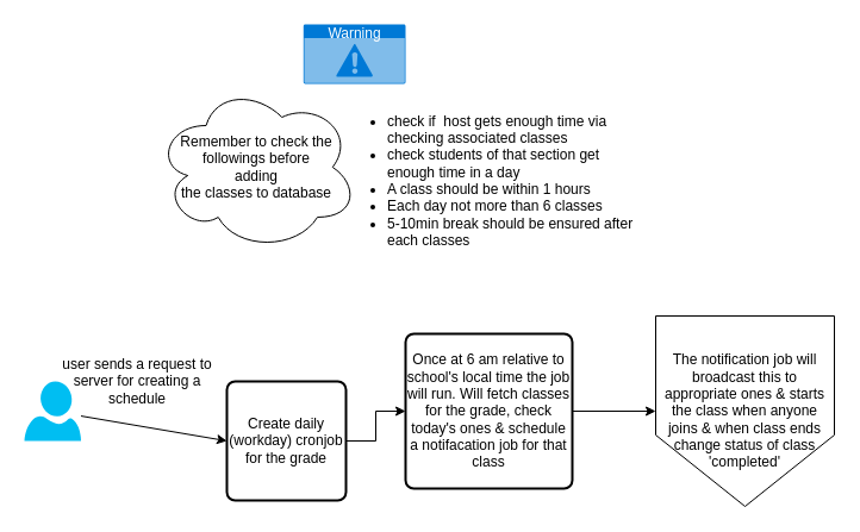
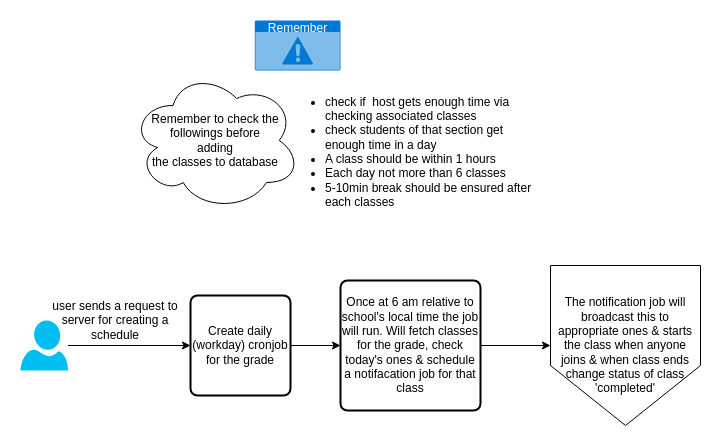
  <mxCell id="0" />
  <mxCell id="1" parent="0" />
  <mxCell id="2" value="" style="verticalLabelPosition=bottom;html=1;verticalAlign=top;align=center;strokeColor=none;fillColor=#00BEF2;shape=mxgraph.azure.user;" parent="1" vertex="1"><mxGeometry x="20" y="320" width="47.5" height="50" as="geometry" /></mxCell>
  <mxCell id="3" value="" style="endArrow=classic;html=1;entryX=0;entryY=0.5;entryDx=0;entryDy=0;" parent="1" source="2" target="6" edge="1"><mxGeometry width="50" height="50" relative="1" as="geometry"><mxPoint x="80" y="380" as="sourcePoint" /><mxPoint x="160" y="345" as="targetPoint" /></mxGeometry></mxCell>
  <mxCell id="4" value="user sends a request to server for creating a schedule" style="text;html=1;strokeColor=none;fillColor=none;align=center;verticalAlign=middle;whiteSpace=wrap;rounded=0;" parent="1" vertex="1"><mxGeometry x="50" y="300" width="130" height="40" as="geometry" /></mxCell>
  <mxCell id="5" style="edgeStyle=orthogonalEdgeStyle;rounded=0;orthogonalLoop=1;jettySize=auto;html=1;" parent="1" source="6" target="8" edge="1"><mxGeometry relative="1" as="geometry" /></mxCell>
- <mxCell id="6" value="Create daily (workday) cronjob for the grade" style="rounded=1;whiteSpace=wrap;html=1;absoluteArcSize=1;arcSize=14;strokeWidth=2;" parent="1" vertex="1"><mxGeometry x="190" y="320" width="100" height="100" as="geometry" /></mxCell>
+ <mxCell id="6" value="Create daily (workday) cronjob for the grade" style="rounded=1;whiteSpace=wrap;html=1;absoluteArcSize=1;arcSize=14;strokeWidth=2;" parent="1" vertex="1"><mxGeometry x="190" y="295" width="100" height="100" as="geometry" /></mxCell>
  <mxCell id="7" style="edgeStyle=orthogonalEdgeStyle;rounded=0;orthogonalLoop=1;jettySize=auto;html=1;entryX=0;entryY=0.5;entryDx=0;entryDy=0;" parent="1" source="8" target="9" edge="1"><mxGeometry relative="1" as="geometry"><mxPoint x="530" y="345" as="targetPoint" /></mxGeometry></mxCell>
  <mxCell id="8" value="Once at 6 am relative to school's local time the job will run. Will fetch classes for the grade, check today's ones &amp;amp; schedule a notifacation job for that class" style="rounded=1;whiteSpace=wrap;html=1;absoluteArcSize=1;arcSize=14;strokeWidth=2;" parent="1" vertex="1"><mxGeometry x="340" y="280" width="140" height="130" as="geometry" /></mxCell>
  <mxCell id="9" value="&lt;span&gt;The notification job will broadcast this to appropriate ones &amp;amp; starts the class when anyone joins &amp;amp; when class ends change status of class 'completed'&lt;/span&gt;" style="shape=offPageConnector;whiteSpace=wrap;html=1;" parent="1" vertex="1"><mxGeometry x="550" y="265" width="150" height="160" as="geometry" /></mxCell>
  <mxCell id="10" value="Remember to check the followings before &lt;br&gt;adding &lt;br&gt;the classes to database" style="ellipse;shape=cloud;whiteSpace=wrap;html=1;padding=10" parent="1" vertex="1"><mxGeometry x="130" y="70" width="170" height="140" as="geometry" /></mxCell>
  <mxCell id="11" value="&lt;ul&gt;&lt;li&gt;check if&amp;nbsp; host gets enough time via checking associated classes&lt;/li&gt;&lt;li&gt;check students of that section get enough time in a day&lt;/li&gt;&lt;li&gt;A class should be within 1 hours&lt;/li&gt;&lt;li&gt;Each day not more than 6 classes&lt;/li&gt;&lt;li&gt;5-10min break should be ensured after each classes&lt;/li&gt;&lt;/ul&gt;" style="text;strokeColor=none;fillColor=none;html=1;whiteSpace=wrap;verticalAlign=middle;overflow=hidden;" parent="1" vertex="1"><mxGeometry x="282.5" y="80" width="255" height="140" as="geometry" /></mxCell>
- <mxCell id="12" value="Warning" style="html=1;strokeColor=none;fillColor=#0079D6;labelPosition=center;verticalLabelPosition=middle;verticalAlign=top;align=center;fontSize=12;outlineConnect=0;spacingTop=-6;fontColor=#FFFFFF;shape=mxgraph.sitemap.warning;" parent="1" vertex="1"><mxGeometry x="254.29" y="20" width="85.71" height="50" as="geometry" /></mxCell>
+ <mxCell id="12" value="Remember" style="html=1;strokeColor=none;fillColor=#0079D6;labelPosition=center;verticalLabelPosition=middle;verticalAlign=top;align=center;fontSize=12;outlineConnect=0;spacingTop=-6;fontColor=#FFFFFF;shape=mxgraph.sitemap.warning;" parent="1" vertex="1"><mxGeometry x="254.29" y="20" width="85.71" height="50" as="geometry" /></mxCell>
